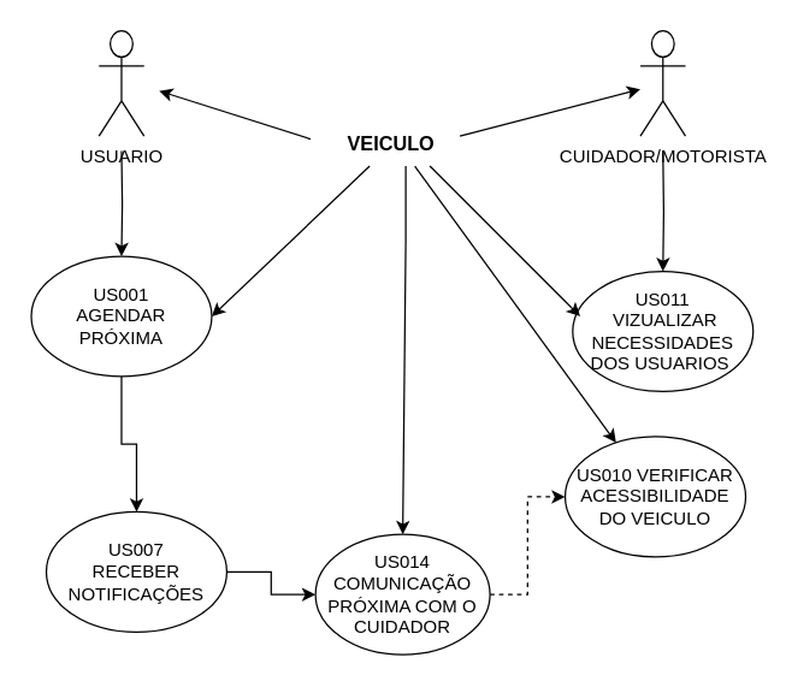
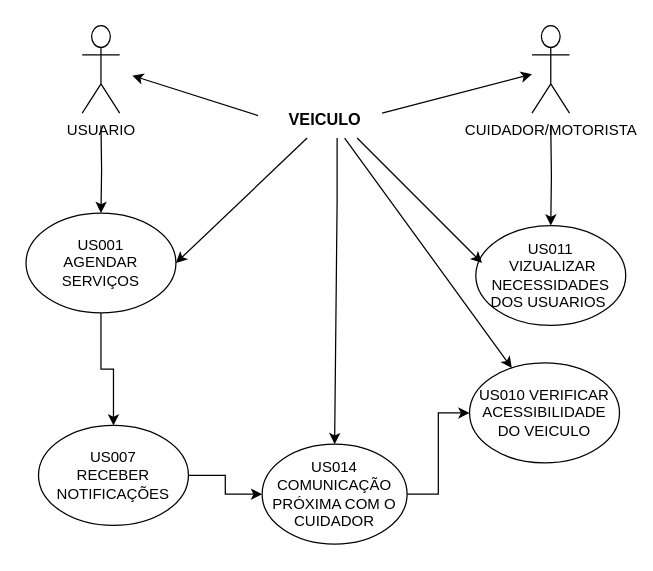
  <mxCell id="0" />
  <mxCell id="1" parent="0" />
  <mxCell id="2" style="edgeStyle=orthogonalEdgeStyle;rounded=0;orthogonalLoop=1;jettySize=auto;html=1;entryX=0.5;entryY=0;entryDx=0;entryDy=0;" edge="1" parent="1" target="7"><mxGeometry relative="1" as="geometry"><mxPoint x="80" y="100" as="sourcePoint" /></mxGeometry></mxCell>
  <mxCell id="3" value="&lt;font style=&quot;vertical-align: inherit;&quot;&gt;&lt;font style=&quot;vertical-align: inherit;&quot;&gt;USUARIO&lt;/font&gt;&lt;/font&gt;" style="shape=umlActor;verticalLabelPosition=bottom;verticalAlign=top;html=1;outlineConnect=0;" vertex="1" parent="1"><mxGeometry x="65" y="20" width="30" height="70" as="geometry" /></mxCell>
  <mxCell id="4" style="edgeStyle=orthogonalEdgeStyle;rounded=0;orthogonalLoop=1;jettySize=auto;html=1;" edge="1" parent="1" target="10"><mxGeometry relative="1" as="geometry"><mxPoint x="440" y="140" as="targetPoint" /><mxPoint x="440" y="100" as="sourcePoint" /></mxGeometry></mxCell>
  <mxCell id="5" value="&lt;font style=&quot;vertical-align: inherit;&quot;&gt;&lt;font style=&quot;vertical-align: inherit;&quot;&gt;CUIDADOR/MOTORISTA&lt;/font&gt;&lt;/font&gt;" style="shape=umlActor;verticalLabelPosition=bottom;verticalAlign=top;html=1;outlineConnect=0;" vertex="1" parent="1"><mxGeometry x="425" y="20" width="30" height="70" as="geometry" /></mxCell>
  <mxCell id="6" style="edgeStyle=orthogonalEdgeStyle;rounded=0;orthogonalLoop=1;jettySize=auto;html=1;entryX=0.5;entryY=0;entryDx=0;entryDy=0;" edge="1" parent="1" source="7" target="9"><mxGeometry relative="1" as="geometry" /></mxCell>
- <mxCell id="7" value="&lt;font style=&quot;vertical-align: inherit;&quot;&gt;&lt;font style=&quot;vertical-align: inherit;&quot;&gt;US001&lt;/font&gt;&lt;/font&gt;&lt;div&gt;&lt;font style=&quot;vertical-align: inherit;&quot;&gt;&lt;font style=&quot;vertical-align: inherit;&quot;&gt;AGENDAR PRÓXIMA&lt;/font&gt;&lt;/font&gt;&lt;/div&gt;" style="ellipse;whiteSpace=wrap;html=1;" vertex="1" parent="1"><mxGeometry x="20" y="170" width="120" height="80" as="geometry" /></mxCell>
+ <mxCell id="7" value="&lt;font style=&quot;vertical-align: inherit;&quot;&gt;&lt;font style=&quot;vertical-align: inherit;&quot;&gt;US001&lt;/font&gt;&lt;/font&gt;&lt;div&gt;&lt;font style=&quot;vertical-align: inherit;&quot;&gt;&lt;font style=&quot;vertical-align: inherit;&quot;&gt;AGENDAR SERVIÇOS&lt;/font&gt;&lt;/font&gt;&lt;/div&gt;" style="ellipse;whiteSpace=wrap;html=1;" vertex="1" parent="1"><mxGeometry x="20" y="170" width="120" height="80" as="geometry" /></mxCell>
  <mxCell id="8" style="edgeStyle=orthogonalEdgeStyle;rounded=0;orthogonalLoop=1;jettySize=auto;html=1;exitX=1;exitY=0.5;exitDx=0;exitDy=0;" edge="1" parent="1" source="9" target="12"><mxGeometry relative="1" as="geometry" /></mxCell>
  <mxCell id="9" value="US007&lt;div&gt;RECEBER NOTIFICAÇÕES&lt;/div&gt;" style="ellipse;whiteSpace=wrap;html=1;" vertex="1" parent="1"><mxGeometry x="30" y="340" width="120" height="80" as="geometry" /></mxCell>
  <mxCell id="10" value="US011&lt;div&gt;&amp;nbsp;VIZUALIZAR NECESSIDADES DOS USUARIOS&amp;nbsp;&lt;/div&gt;" style="ellipse;whiteSpace=wrap;html=1;" vertex="1" parent="1"><mxGeometry x="380" y="180" width="120" height="80" as="geometry" /></mxCell>
- <mxCell id="11" style="edgeStyle=orthogonalEdgeStyle;rounded=0;orthogonalLoop=1;jettySize=auto;html=1;entryX=0;entryY=0.5;entryDx=0;entryDy=0;dashed=1;" edge="1" parent="1" source="12" target="15"><mxGeometry relative="1" as="geometry" /></mxCell>
+ <mxCell id="11" style="edgeStyle=orthogonalEdgeStyle;rounded=0;orthogonalLoop=1;jettySize=auto;html=1;entryX=0;entryY=0.5;entryDx=0;entryDy=0;" edge="1" parent="1" source="12" target="15"><mxGeometry relative="1" as="geometry" /></mxCell>
  <mxCell id="12" value="US014 COMUNICAÇÃO PRÓXIMA COM O CUIDADOR" style="ellipse;whiteSpace=wrap;html=1;" vertex="1" parent="1"><mxGeometry x="209" y="355" width="116" height="80" as="geometry" /></mxCell>
  <mxCell id="13" value="" style="endArrow=classic;html=1;rounded=0;" edge="1" parent="1"><mxGeometry width="50" height="50" relative="1" as="geometry"><mxPoint x="245" y="110" as="sourcePoint" /><mxPoint x="140" y="210" as="targetPoint" /><Array as="points" /></mxGeometry></mxCell>
  <mxCell id="14" value="" style="endArrow=classic;html=1;rounded=0;" edge="1" parent="1"><mxGeometry width="50" height="50" relative="1" as="geometry"><mxPoint x="285" y="110" as="sourcePoint" /><mxPoint x="385" y="210" as="targetPoint" /><Array as="points"><mxPoint x="375" y="200" /></Array></mxGeometry></mxCell>
  <mxCell id="15" value="US010 VERIFICAR ACESSIBILIDADE DO VEICULO" style="ellipse;whiteSpace=wrap;html=1;" vertex="1" parent="1"><mxGeometry x="375" y="290" width="120" height="80" as="geometry" /></mxCell>
  <mxCell id="16" value="" style="endArrow=classic;html=1;rounded=0;" edge="1" parent="1" target="15"><mxGeometry width="50" height="50" relative="1" as="geometry"><mxPoint x="275" y="110" as="sourcePoint" /><mxPoint x="315" y="190" as="targetPoint" /></mxGeometry></mxCell>
  <mxCell id="17" value="" style="endArrow=classic;html=1;rounded=0;entryX=0.5;entryY=0;entryDx=0;entryDy=0;" edge="1" parent="1" target="12"><mxGeometry width="50" height="50" relative="1" as="geometry"><mxPoint x="269" y="110" as="sourcePoint" /><mxPoint x="269" y="200" as="targetPoint" /><Array as="points"><mxPoint x="269" y="160" /></Array></mxGeometry></mxCell>
  <mxCell id="18" value="VEICULO" style="text;html=1;align=center;verticalAlign=middle;resizable=0;points=[];autosize=1;strokeWidth=0;fontStyle=1;fontSize=13;" vertex="1" parent="1"><mxGeometry x="209" y="80" width="100" height="30" as="geometry" /></mxCell>
  <mxCell id="19" value="" style="endArrow=classic;html=1;rounded=0;exitX=-0.033;exitY=0.4;exitDx=0;exitDy=0;exitPerimeter=0;" edge="1" parent="1" source="18"><mxGeometry width="50" height="50" relative="1" as="geometry"><mxPoint x="165" y="100" as="sourcePoint" /><mxPoint x="105" y="60" as="targetPoint" /></mxGeometry></mxCell>
  <mxCell id="20" value="" style="endArrow=classic;html=1;rounded=0;" edge="1" parent="1" target="5"><mxGeometry width="50" height="50" relative="1" as="geometry"><mxPoint x="305" y="90" as="sourcePoint" /><mxPoint x="355" y="40" as="targetPoint" /></mxGeometry></mxCell>
